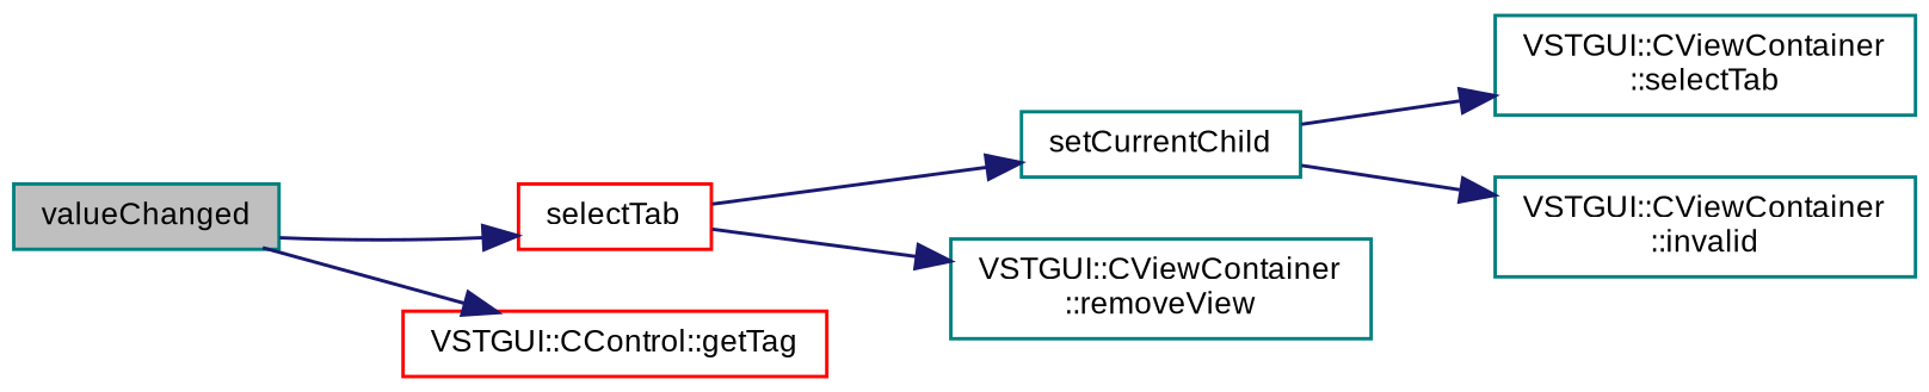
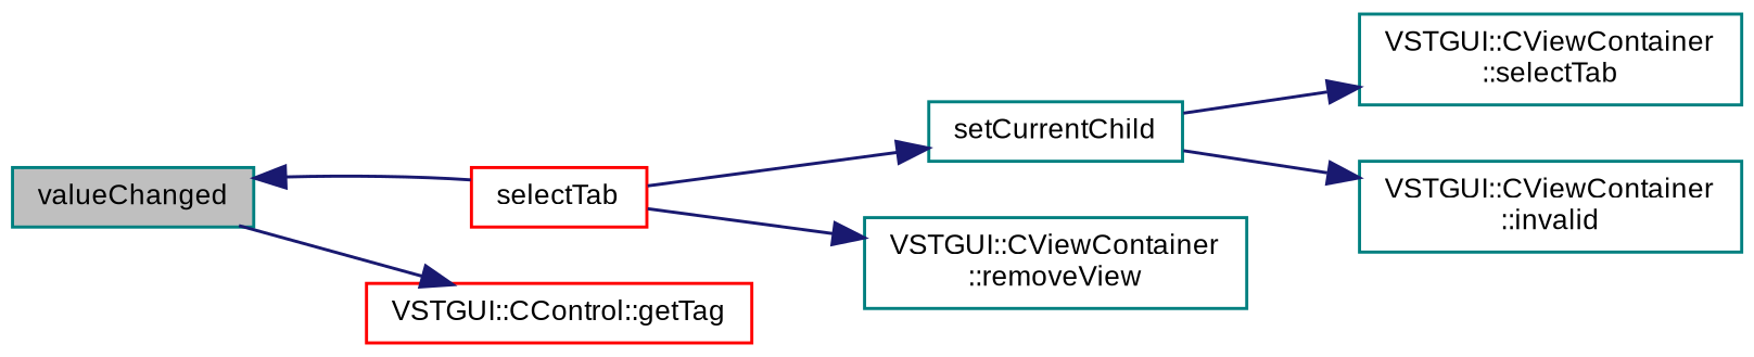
  digraph {
    rankdir=LR
    node [color=teal fontname=Arial fontsize=9 shape=record]
    edge [color=midnightblue fontname=Arial fontsize=9 labelfontname=Arial labelfontsize=9 style=solid]
    n1 [fillcolor=grey75 fontcolor=black height=0.2 label=valueChanged style=filled width=0.4]
    n2 [color=red height=0.2 label=selectTab width=0.4]
    n3 [color=red height=0.2 label="VSTGUI::CControl::getTag" width=0.4]
    n4 [height=0.2 label=setCurrentChild width=0.4]
    n5 [height=0.2 label="VSTGUI::CViewContainer\l::removeView" width=0.4]
    n6 [height=0.2 label="VSTGUI::CViewContainer\l::selectTab" width=0.4]
    n7 [height=0.2 label="VSTGUI::CViewContainer\l::invalid" width=0.4]
-   n1 -> n2
+   n2 -> n1
    n1 -> n3
    n2 -> n4
    n2 -> n5
    n4 -> n6
    n4 -> n7
  }
